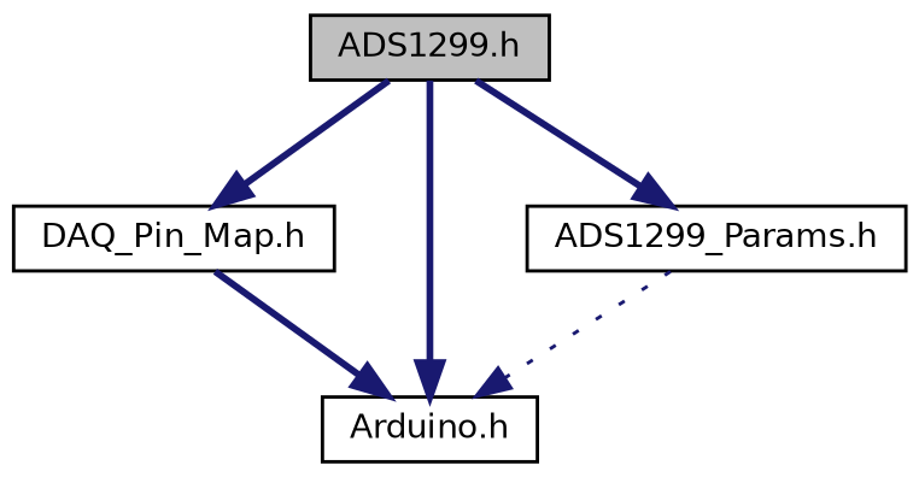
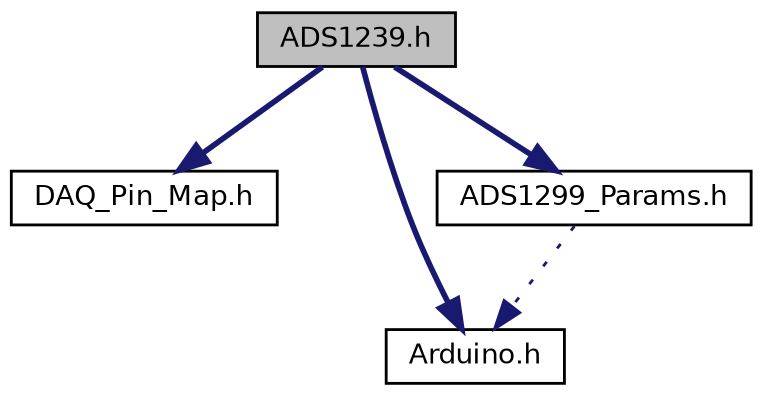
  digraph {
    node [color=black fillcolor=white fontname=Helvetica fontsize=10 shape=record style=filled]
    edge [color=midnightblue fontname=Helvetica fontsize=10 labelfontname=Helvetica labelfontsize=10 style=bold]
-   n1 [fillcolor=grey75 fontcolor=black height=0.2 label="ADS1299.h" width=0.4]
+   n1 [fillcolor=grey75 fontcolor=black height=0.2 label="ADS1239.h" width=0.4]
    n2 [height=0.2 label="DAQ_Pin_Map.h" width=0.4]
    n3 [height=0.2 label="Arduino.h" width=0.4]
    n4 [height=0.2 label="ADS1299_Params.h" width=0.4]
    n1 -> n2
    n1 -> n3
    n1 -> n4
-   n2 -> n3
    n4 -> n3 [style=dotted]
  }
